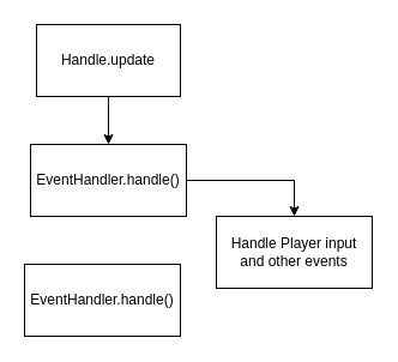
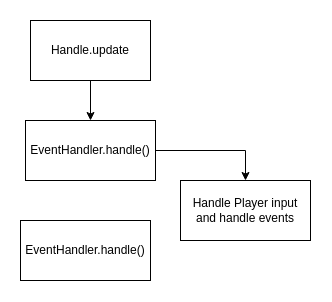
  <mxCell id="0" />
  <mxCell id="1" parent="0" />
  <mxCell id="2" style="edgeStyle=orthogonalEdgeStyle;rounded=0;orthogonalLoop=1;jettySize=auto;html=1;exitX=0.5;exitY=1;exitDx=0;exitDy=0;entryX=0.5;entryY=0;entryDx=0;entryDy=0;" edge="1" parent="1" source="3" target="5"><mxGeometry relative="1" as="geometry" /></mxCell>
  <mxCell id="3" value="Handle.update" style="rounded=0;whiteSpace=wrap;html=1;" vertex="1" parent="1"><mxGeometry x="30" y="20" width="120" height="60" as="geometry" /></mxCell>
  <mxCell id="4" style="edgeStyle=orthogonalEdgeStyle;rounded=0;orthogonalLoop=1;jettySize=auto;html=1;entryX=0.5;entryY=0;entryDx=0;entryDy=0;" edge="1" parent="1" source="5" target="6"><mxGeometry relative="1" as="geometry" /></mxCell>
  <mxCell id="5" value="EventHandler.handle()" style="rounded=0;whiteSpace=wrap;html=1;" vertex="1" parent="1"><mxGeometry x="25" y="120" width="130" height="60" as="geometry" /></mxCell>
- <mxCell id="6" value="Handle Player input and other events" style="rounded=0;whiteSpace=wrap;html=1;" vertex="1" parent="1"><mxGeometry x="180" y="180" width="130" height="60" as="geometry" /></mxCell>
+ <mxCell id="6" value="Handle Player input and handle events" style="rounded=0;whiteSpace=wrap;html=1;" vertex="1" parent="1"><mxGeometry x="180" y="180" width="130" height="60" as="geometry" /></mxCell>
  <mxCell id="7" value="EventHandler.handle()" style="rounded=0;whiteSpace=wrap;html=1;" vertex="1" parent="1"><mxGeometry x="20" y="220" width="130" height="60" as="geometry" /></mxCell>
